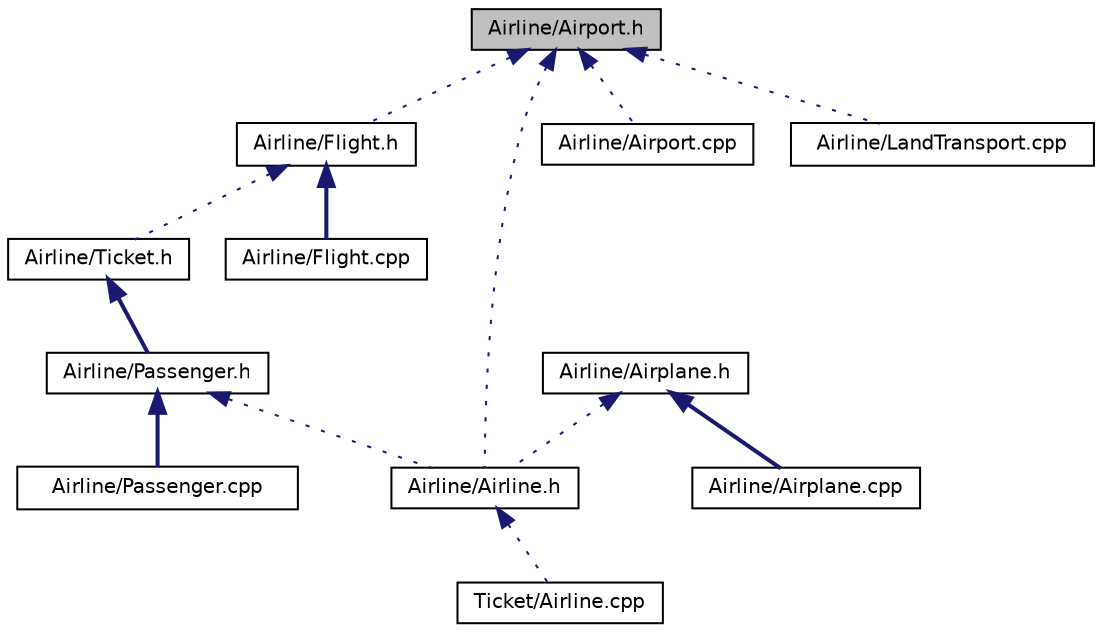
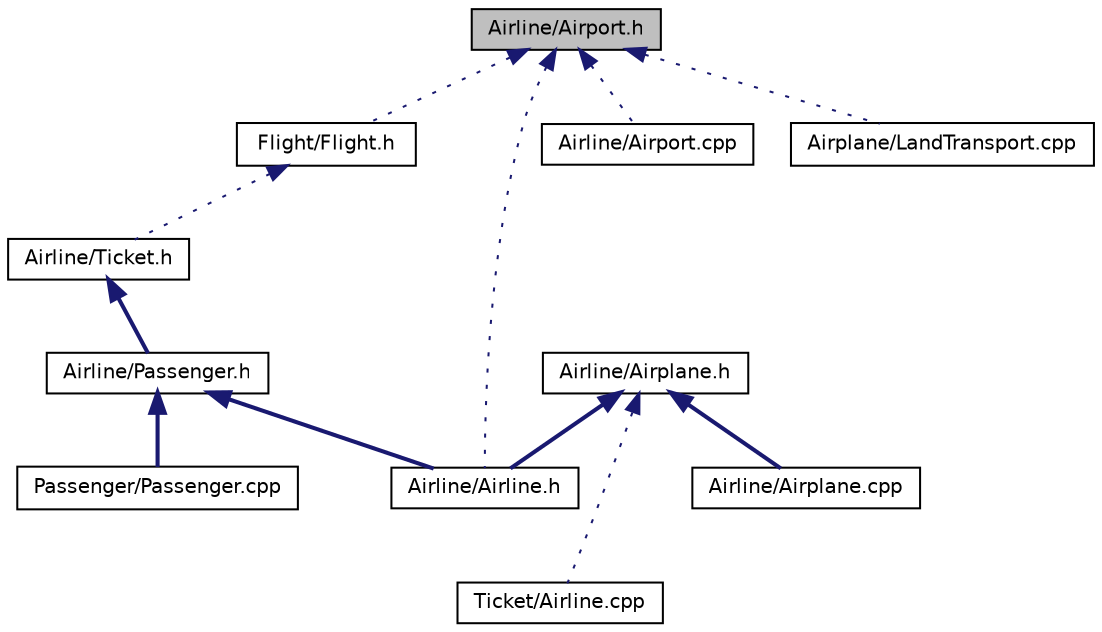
  digraph {
    node [color=black fontname=Helvetica fontsize=10 shape=record]
    edge [color=midnightblue dir=back fontname=Helvetica fontsize=10 labelfontname=Helvetica labelfontsize=10 style=dotted]
    n1 [fillcolor=grey75 fontcolor=black height=0.2 label="Airline/Airport.h" style=filled width=0.4]
-   n2 [height=0.2 label="Airline/Flight.h" width=0.4]
+   n2 [height=0.2 label="Flight/Flight.h" width=0.4]
    n3 [height=0.2 label="Airline/Airline.h" width=0.4]
    n4 [height=0.2 label="Airline/Airport.cpp" width=0.4]
-   n5 [height=0.2 label="Airline/LandTransport.cpp" width=0.4]
+   n5 [height=0.2 label="Airplane/LandTransport.cpp" width=0.4]
    n6 [height=0.2 label="Airline/Ticket.h" width=0.4]
-   n7 [height=0.2 label="Airline/Flight.cpp" width=0.4]
    n8 [height=0.2 label="Ticket/Airline.cpp" width=0.4]
    n9 [height=0.2 label="Airline/Airplane.h" width=0.4]
    n10 [height=0.2 label="Airline/Airplane.cpp" width=0.4]
    n11 [height=0.2 label="Airline/Passenger.h" width=0.4]
-   n12 [height=0.2 label="Airline/Passenger.cpp" width=0.4]
+   n12 [height=0.2 label="Passenger/Passenger.cpp" width=0.4]
    n1 -> n2
    n1 -> n3
    n1 -> n4
    n1 -> n5
    n2 -> n6
-   n2 -> n7 [style=bold]
-   n3 -> n8
+   n9 -> n8
    n6 -> n11 [style=bold]
-   n9 -> n3
+   n9 -> n3 [style=bold]
    n9 -> n10 [style=bold]
-   n11 -> n3
+   n11 -> n3 [style=bold]
    n11 -> n12 [style=bold]
  }
